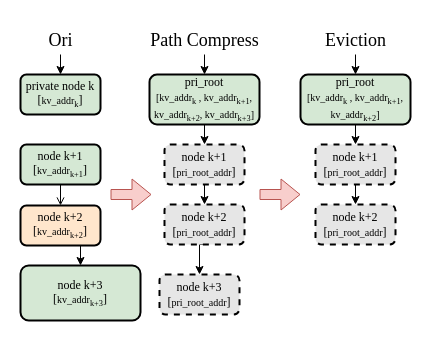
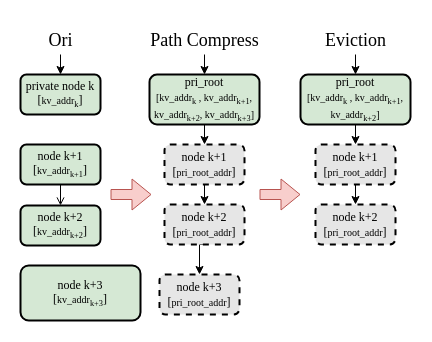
  <mxCell id="0" />
  <mxCell id="1" parent="0" />
  <mxCell id="2" value="&lt;font face=&quot;Times New Roman&quot;&gt;private node k&lt;/font&gt;&lt;div&gt;&lt;font face=&quot;Times New Roman&quot;&gt;[&lt;font style=&quot;font-size: 10px;&quot;&gt;kv_addr&lt;sub style=&quot;&quot;&gt;k&lt;/sub&gt;&lt;/font&gt;]&lt;/font&gt;&lt;/div&gt;" style="rounded=1;whiteSpace=wrap;html=1;fillColor=#d5e8d4;strokeColor=#000000;strokeWidth=2;" vertex="1" parent="1"><mxGeometry x="20" y="74" width="80" height="40" as="geometry" /></mxCell>
  <mxCell id="3" value="&lt;font face=&quot;Times New Roman&quot; style=&quot;font-size: 18px;&quot;&gt;Ori&lt;/font&gt;" style="text;html=1;align=center;verticalAlign=middle;resizable=0;points=[];autosize=1;strokeColor=none;fillColor=none;" vertex="1" parent="1"><mxGeometry x="35" y="20" width="50" height="40" as="geometry" /></mxCell>
  <mxCell id="4" value="" style="endArrow=classic;html=1;rounded=0;" edge="1" parent="1"><mxGeometry width="50" height="50" relative="1" as="geometry"><mxPoint x="60" y="54" as="sourcePoint" /><mxPoint x="60" y="74" as="targetPoint" /></mxGeometry></mxCell>
  <mxCell id="5" style="edgeStyle=orthogonalEdgeStyle;rounded=0;orthogonalLoop=1;jettySize=auto;html=1;exitX=0.5;exitY=1;exitDx=0;exitDy=0;entryX=0.5;entryY=0;entryDx=0;entryDy=0;endArrow=open;" edge="1" parent="1" source="6" target="9"><mxGeometry relative="1" as="geometry" /></mxCell>
  <mxCell id="6" value="&lt;font face=&quot;Times New Roman&quot;&gt;node k+1&lt;/font&gt;&lt;div&gt;&lt;font face=&quot;Times New Roman&quot;&gt;[&lt;font style=&quot;font-size: 10px;&quot;&gt;kv_addr&lt;sub style=&quot;&quot;&gt;k+1&lt;/sub&gt;&lt;/font&gt;]&lt;/font&gt;&lt;/div&gt;" style="rounded=1;whiteSpace=wrap;html=1;fillColor=#d5e8d4;strokeColor=#000000;strokeWidth=2;" vertex="1" parent="1"><mxGeometry x="20" y="144" width="80" height="40" as="geometry" /></mxCell>
  <mxCell id="7" value="&lt;font face=&quot;Times New Roman&quot;&gt;node k+3&lt;/font&gt;&lt;div&gt;&lt;font face=&quot;Times New Roman&quot;&gt;[&lt;font style=&quot;font-size: 10px;&quot;&gt;kv_addr&lt;sub style=&quot;&quot;&gt;k+3&lt;/sub&gt;&lt;/font&gt;]&lt;/font&gt;&lt;/div&gt;" style="rounded=1;whiteSpace=wrap;html=1;fillColor=#d5e8d4;strokeColor=#000000;strokeWidth=2;" vertex="1" parent="1"><mxGeometry x="20" y="265" width="120" height="55" as="geometry" /></mxCell>
- <mxCell id="8" style="edgeStyle=orthogonalEdgeStyle;rounded=0;orthogonalLoop=1;jettySize=auto;html=1;exitX=0.5;exitY=1;exitDx=0;exitDy=0;entryX=0.5;entryY=0;entryDx=0;entryDy=0;" edge="1" parent="1" source="9" target="7"><mxGeometry relative="1" as="geometry" /></mxCell>
- <mxCell id="9" value="&lt;font face=&quot;Times New Roman&quot;&gt;node k+2&lt;/font&gt;&lt;div&gt;&lt;font face=&quot;Times New Roman&quot;&gt;[&lt;font style=&quot;font-size: 10px;&quot;&gt;kv_addr&lt;sub style=&quot;&quot;&gt;k+2&lt;/sub&gt;&lt;/font&gt;]&lt;/font&gt;&lt;/div&gt;" style="rounded=1;whiteSpace=wrap;html=1;fillColor=#ffe6cc;strokeColor=#000000;strokeWidth=2;" vertex="1" parent="1"><mxGeometry x="20" y="205" width="80" height="40" as="geometry" /></mxCell>
+ <mxCell id="9" value="&lt;font face=&quot;Times New Roman&quot;&gt;node k+2&lt;/font&gt;&lt;div&gt;&lt;font face=&quot;Times New Roman&quot;&gt;[&lt;font style=&quot;font-size: 10px;&quot;&gt;kv_addr&lt;sub style=&quot;&quot;&gt;k+2&lt;/sub&gt;&lt;/font&gt;]&lt;/font&gt;&lt;/div&gt;" style="rounded=1;whiteSpace=wrap;html=1;fillColor=#d5e8d4;strokeColor=#000000;strokeWidth=2;" vertex="1" parent="1"><mxGeometry x="20" y="205" width="80" height="40" as="geometry" /></mxCell>
  <mxCell id="10" style="edgeStyle=orthogonalEdgeStyle;rounded=0;orthogonalLoop=1;jettySize=auto;html=1;exitX=0.5;exitY=1;exitDx=0;exitDy=0;entryX=0.5;entryY=0;entryDx=0;entryDy=0;" edge="1" parent="1" source="11" target="15"><mxGeometry relative="1" as="geometry" /></mxCell>
  <mxCell id="11" value="&lt;font style=&quot;font-size: 12px;&quot; face=&quot;Times New Roman&quot;&gt;pri_root&lt;/font&gt;&lt;div&gt;&lt;font style=&quot;font-size: 10px;&quot;&gt;&lt;font face=&quot;Times New Roman&quot;&gt;[&lt;/font&gt;&lt;font face=&quot;Times New Roman&quot; style=&quot;&quot;&gt;kv_addr&lt;sub style=&quot;&quot;&gt;k&lt;/sub&gt;&amp;nbsp;, kv_addr&lt;sub&gt;k+1&lt;/sub&gt;,&lt;/font&gt;&lt;/font&gt;&lt;/div&gt;&lt;div&gt;&lt;font style=&quot;font-size: 10px;&quot;&gt;&lt;font face=&quot;Times New Roman&quot; style=&quot;&quot;&gt;kv_addr&lt;sub&gt;k+2&lt;/sub&gt;, kv_addr&lt;sub&gt;k+3&lt;/sub&gt;&lt;/font&gt;&lt;font face=&quot;Times New Roman&quot;&gt;]&lt;/font&gt;&lt;/font&gt;&lt;/div&gt;" style="rounded=1;whiteSpace=wrap;html=1;fillColor=#d5e8d4;strokeColor=#000000;strokeWidth=2;" vertex="1" parent="1"><mxGeometry x="149" y="74" width="110" height="50" as="geometry" /></mxCell>
  <mxCell id="12" value="&lt;font face=&quot;Times New Roman&quot;&gt;&lt;span style=&quot;font-size: 18px;&quot;&gt;Path Compress&lt;/span&gt;&lt;/font&gt;" style="text;html=1;align=center;verticalAlign=middle;resizable=0;points=[];autosize=1;strokeColor=none;fillColor=none;" vertex="1" parent="1"><mxGeometry x="139" y="20" width="130" height="40" as="geometry" /></mxCell>
  <mxCell id="13" value="" style="endArrow=classic;html=1;rounded=0;" edge="1" parent="1"><mxGeometry width="50" height="50" relative="1" as="geometry"><mxPoint x="204" y="54" as="sourcePoint" /><mxPoint x="204" y="74" as="targetPoint" /></mxGeometry></mxCell>
  <mxCell id="14" style="edgeStyle=orthogonalEdgeStyle;rounded=0;orthogonalLoop=1;jettySize=auto;html=1;exitX=0.5;exitY=1;exitDx=0;exitDy=0;entryX=0.5;entryY=0;entryDx=0;entryDy=0;" edge="1" parent="1" source="15" target="18"><mxGeometry relative="1" as="geometry" /></mxCell>
  <mxCell id="15" value="&lt;font face=&quot;Times New Roman&quot;&gt;node k+1&lt;/font&gt;&lt;div&gt;&lt;font face=&quot;Times New Roman&quot;&gt;[&lt;span style=&quot;font-size: 10px;&quot;&gt;pri_root_addr&lt;/span&gt;]&lt;/font&gt;&lt;/div&gt;" style="rounded=1;whiteSpace=wrap;html=1;fillColor=#E6E6E6;strokeColor=#000000;strokeWidth=2;dashed=1;" vertex="1" parent="1"><mxGeometry x="164" y="144" width="80" height="40" as="geometry" /></mxCell>
  <mxCell id="16" value="&lt;font face=&quot;Times New Roman&quot;&gt;node k+3&lt;/font&gt;&lt;div&gt;&lt;font face=&quot;Times New Roman&quot;&gt;[&lt;/font&gt;&lt;span style=&quot;font-family: &amp;quot;Times New Roman&amp;quot;; font-size: 10px; background-color: transparent; color: light-dark(rgb(0, 0, 0), rgb(255, 255, 255));&quot;&gt;pri_root_addr&lt;/span&gt;&lt;span style=&quot;font-family: &amp;quot;Times New Roman&amp;quot;; background-color: transparent; color: light-dark(rgb(0, 0, 0), rgb(255, 255, 255));&quot;&gt;]&lt;/span&gt;&lt;/div&gt;" style="rounded=1;whiteSpace=wrap;html=1;fillColor=#E6E6E6;strokeColor=#000000;strokeWidth=2;dashed=1;" vertex="1" parent="1"><mxGeometry x="159" y="274" width="80" height="40" as="geometry" /></mxCell>
  <mxCell id="17" style="edgeStyle=orthogonalEdgeStyle;rounded=0;orthogonalLoop=1;jettySize=auto;html=1;exitX=0.5;exitY=1;exitDx=0;exitDy=0;entryX=0.5;entryY=0;entryDx=0;entryDy=0;" edge="1" parent="1" source="18" target="16"><mxGeometry relative="1" as="geometry" /></mxCell>
  <mxCell id="18" value="&lt;font face=&quot;Times New Roman&quot;&gt;node k+2&lt;/font&gt;&lt;div&gt;&lt;font face=&quot;Times New Roman&quot;&gt;[&lt;/font&gt;&lt;span style=&quot;font-family: &amp;quot;Times New Roman&amp;quot;; font-size: 10px; background-color: transparent; color: light-dark(rgb(0, 0, 0), rgb(255, 255, 255));&quot;&gt;pri_root_addr&lt;/span&gt;&lt;span style=&quot;font-family: &amp;quot;Times New Roman&amp;quot;; background-color: transparent; color: light-dark(rgb(0, 0, 0), rgb(255, 255, 255));&quot;&gt;]&lt;/span&gt;&lt;/div&gt;" style="rounded=1;whiteSpace=wrap;html=1;fillColor=#E6E6E6;strokeColor=#000000;strokeWidth=2;dashed=1;" vertex="1" parent="1"><mxGeometry x="164" y="204" width="80" height="40" as="geometry" /></mxCell>
  <mxCell id="19" style="edgeStyle=orthogonalEdgeStyle;rounded=0;orthogonalLoop=1;jettySize=auto;html=1;exitX=0.5;exitY=1;exitDx=0;exitDy=0;entryX=0.5;entryY=0;entryDx=0;entryDy=0;" edge="1" parent="1" source="20" target="24"><mxGeometry relative="1" as="geometry" /></mxCell>
  <mxCell id="20" value="&lt;font style=&quot;font-size: 12px;&quot; face=&quot;Times New Roman&quot;&gt;pri_root&lt;/font&gt;&lt;div&gt;&lt;font style=&quot;font-size: 10px;&quot;&gt;&lt;font face=&quot;Times New Roman&quot;&gt;[&lt;/font&gt;&lt;font face=&quot;Times New Roman&quot; style=&quot;&quot;&gt;kv_addr&lt;sub style=&quot;&quot;&gt;k&lt;/sub&gt;&amp;nbsp;, kv_addr&lt;sub&gt;k+1&lt;/sub&gt;,&lt;/font&gt;&lt;/font&gt;&lt;/div&gt;&lt;div&gt;&lt;font style=&quot;font-size: 10px;&quot;&gt;&lt;font face=&quot;Times New Roman&quot; style=&quot;&quot;&gt;kv_addr&lt;sub&gt;k+2&lt;/sub&gt;&lt;/font&gt;&lt;font face=&quot;Times New Roman&quot;&gt;]&lt;/font&gt;&lt;/font&gt;&lt;/div&gt;" style="rounded=1;whiteSpace=wrap;html=1;fillColor=#d5e8d4;strokeColor=#000000;strokeWidth=2;" vertex="1" parent="1"><mxGeometry x="300" y="74" width="110" height="50" as="geometry" /></mxCell>
  <mxCell id="21" value="&lt;font face=&quot;Times New Roman&quot;&gt;&lt;span style=&quot;font-size: 18px;&quot;&gt;Eviction&lt;/span&gt;&lt;/font&gt;" style="text;html=1;align=center;verticalAlign=middle;resizable=0;points=[];autosize=1;strokeColor=none;fillColor=none;" vertex="1" parent="1"><mxGeometry x="315" y="20" width="80" height="40" as="geometry" /></mxCell>
  <mxCell id="22" value="" style="endArrow=classic;html=1;rounded=0;" edge="1" parent="1"><mxGeometry width="50" height="50" relative="1" as="geometry"><mxPoint x="355" y="54" as="sourcePoint" /><mxPoint x="355" y="74" as="targetPoint" /></mxGeometry></mxCell>
  <mxCell id="23" style="edgeStyle=orthogonalEdgeStyle;rounded=0;orthogonalLoop=1;jettySize=auto;html=1;exitX=0.5;exitY=1;exitDx=0;exitDy=0;entryX=0.5;entryY=0;entryDx=0;entryDy=0;" edge="1" parent="1" source="24" target="25"><mxGeometry relative="1" as="geometry" /></mxCell>
  <mxCell id="24" value="&lt;font face=&quot;Times New Roman&quot;&gt;node k+1&lt;/font&gt;&lt;div&gt;&lt;font face=&quot;Times New Roman&quot;&gt;[&lt;/font&gt;&lt;span style=&quot;font-family: &amp;quot;Times New Roman&amp;quot;; font-size: 10px; background-color: transparent; color: light-dark(rgb(0, 0, 0), rgb(255, 255, 255));&quot;&gt;pri_root_addr&lt;/span&gt;&lt;span style=&quot;font-family: &amp;quot;Times New Roman&amp;quot;; background-color: transparent; color: light-dark(rgb(0, 0, 0), rgb(255, 255, 255));&quot;&gt;]&lt;/span&gt;&lt;/div&gt;" style="rounded=1;whiteSpace=wrap;html=1;fillColor=#E6E6E6;strokeColor=#000000;strokeWidth=2;dashed=1;" vertex="1" parent="1"><mxGeometry x="315" y="144" width="80" height="40" as="geometry" /></mxCell>
  <mxCell id="25" value="&lt;font face=&quot;Times New Roman&quot;&gt;node k+2&lt;/font&gt;&lt;div&gt;&lt;font face=&quot;Times New Roman&quot;&gt;[&lt;/font&gt;&lt;span style=&quot;font-family: &amp;quot;Times New Roman&amp;quot;; font-size: 10px; background-color: transparent; color: light-dark(rgb(0, 0, 0), rgb(255, 255, 255));&quot;&gt;pri_root_addr&lt;/span&gt;&lt;span style=&quot;font-family: &amp;quot;Times New Roman&amp;quot;; background-color: transparent; color: light-dark(rgb(0, 0, 0), rgb(255, 255, 255));&quot;&gt;]&lt;/span&gt;&lt;/div&gt;" style="rounded=1;whiteSpace=wrap;html=1;fillColor=#E6E6E6;strokeColor=#000000;strokeWidth=2;dashed=1;" vertex="1" parent="1"><mxGeometry x="315" y="204" width="80" height="40" as="geometry" /></mxCell>
  <mxCell id="26" value="" style="shape=flexArrow;endArrow=classic;html=1;rounded=0;fillColor=#f8cecc;strokeColor=#b85450;" edge="1" parent="1"><mxGeometry width="50" height="50" relative="1" as="geometry"><mxPoint x="110" y="194" as="sourcePoint" /><mxPoint x="151" y="194" as="targetPoint" /></mxGeometry></mxCell>
  <mxCell id="27" value="" style="shape=flexArrow;endArrow=classic;html=1;rounded=0;fillColor=#f8cecc;strokeColor=#b85450;" edge="1" parent="1"><mxGeometry width="50" height="50" relative="1" as="geometry"><mxPoint x="259" y="194" as="sourcePoint" /><mxPoint x="300" y="194" as="targetPoint" /></mxGeometry></mxCell>
